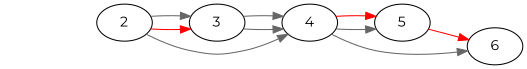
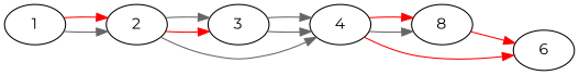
  digraph {
    fontname=Montserrat
    rankdir=LR
    node [fontname=Montserrat]
    edge [color=gray40 fontname=Montserrat]
+   1
    2
    3
    4
-   5
+   5 [label=8]
    6
+   1 -> 2
+   1 -> 2 [color=red]
    2 -> 3 [color=red]
    2 -> 3
    2 -> 4
    3 -> 4
    3 -> 4
    4 -> 5
    4 -> 5 [color=red]
-   4 -> 6
+   4 -> 6 [color=red]
    5 -> 6 [color=red]
  }
